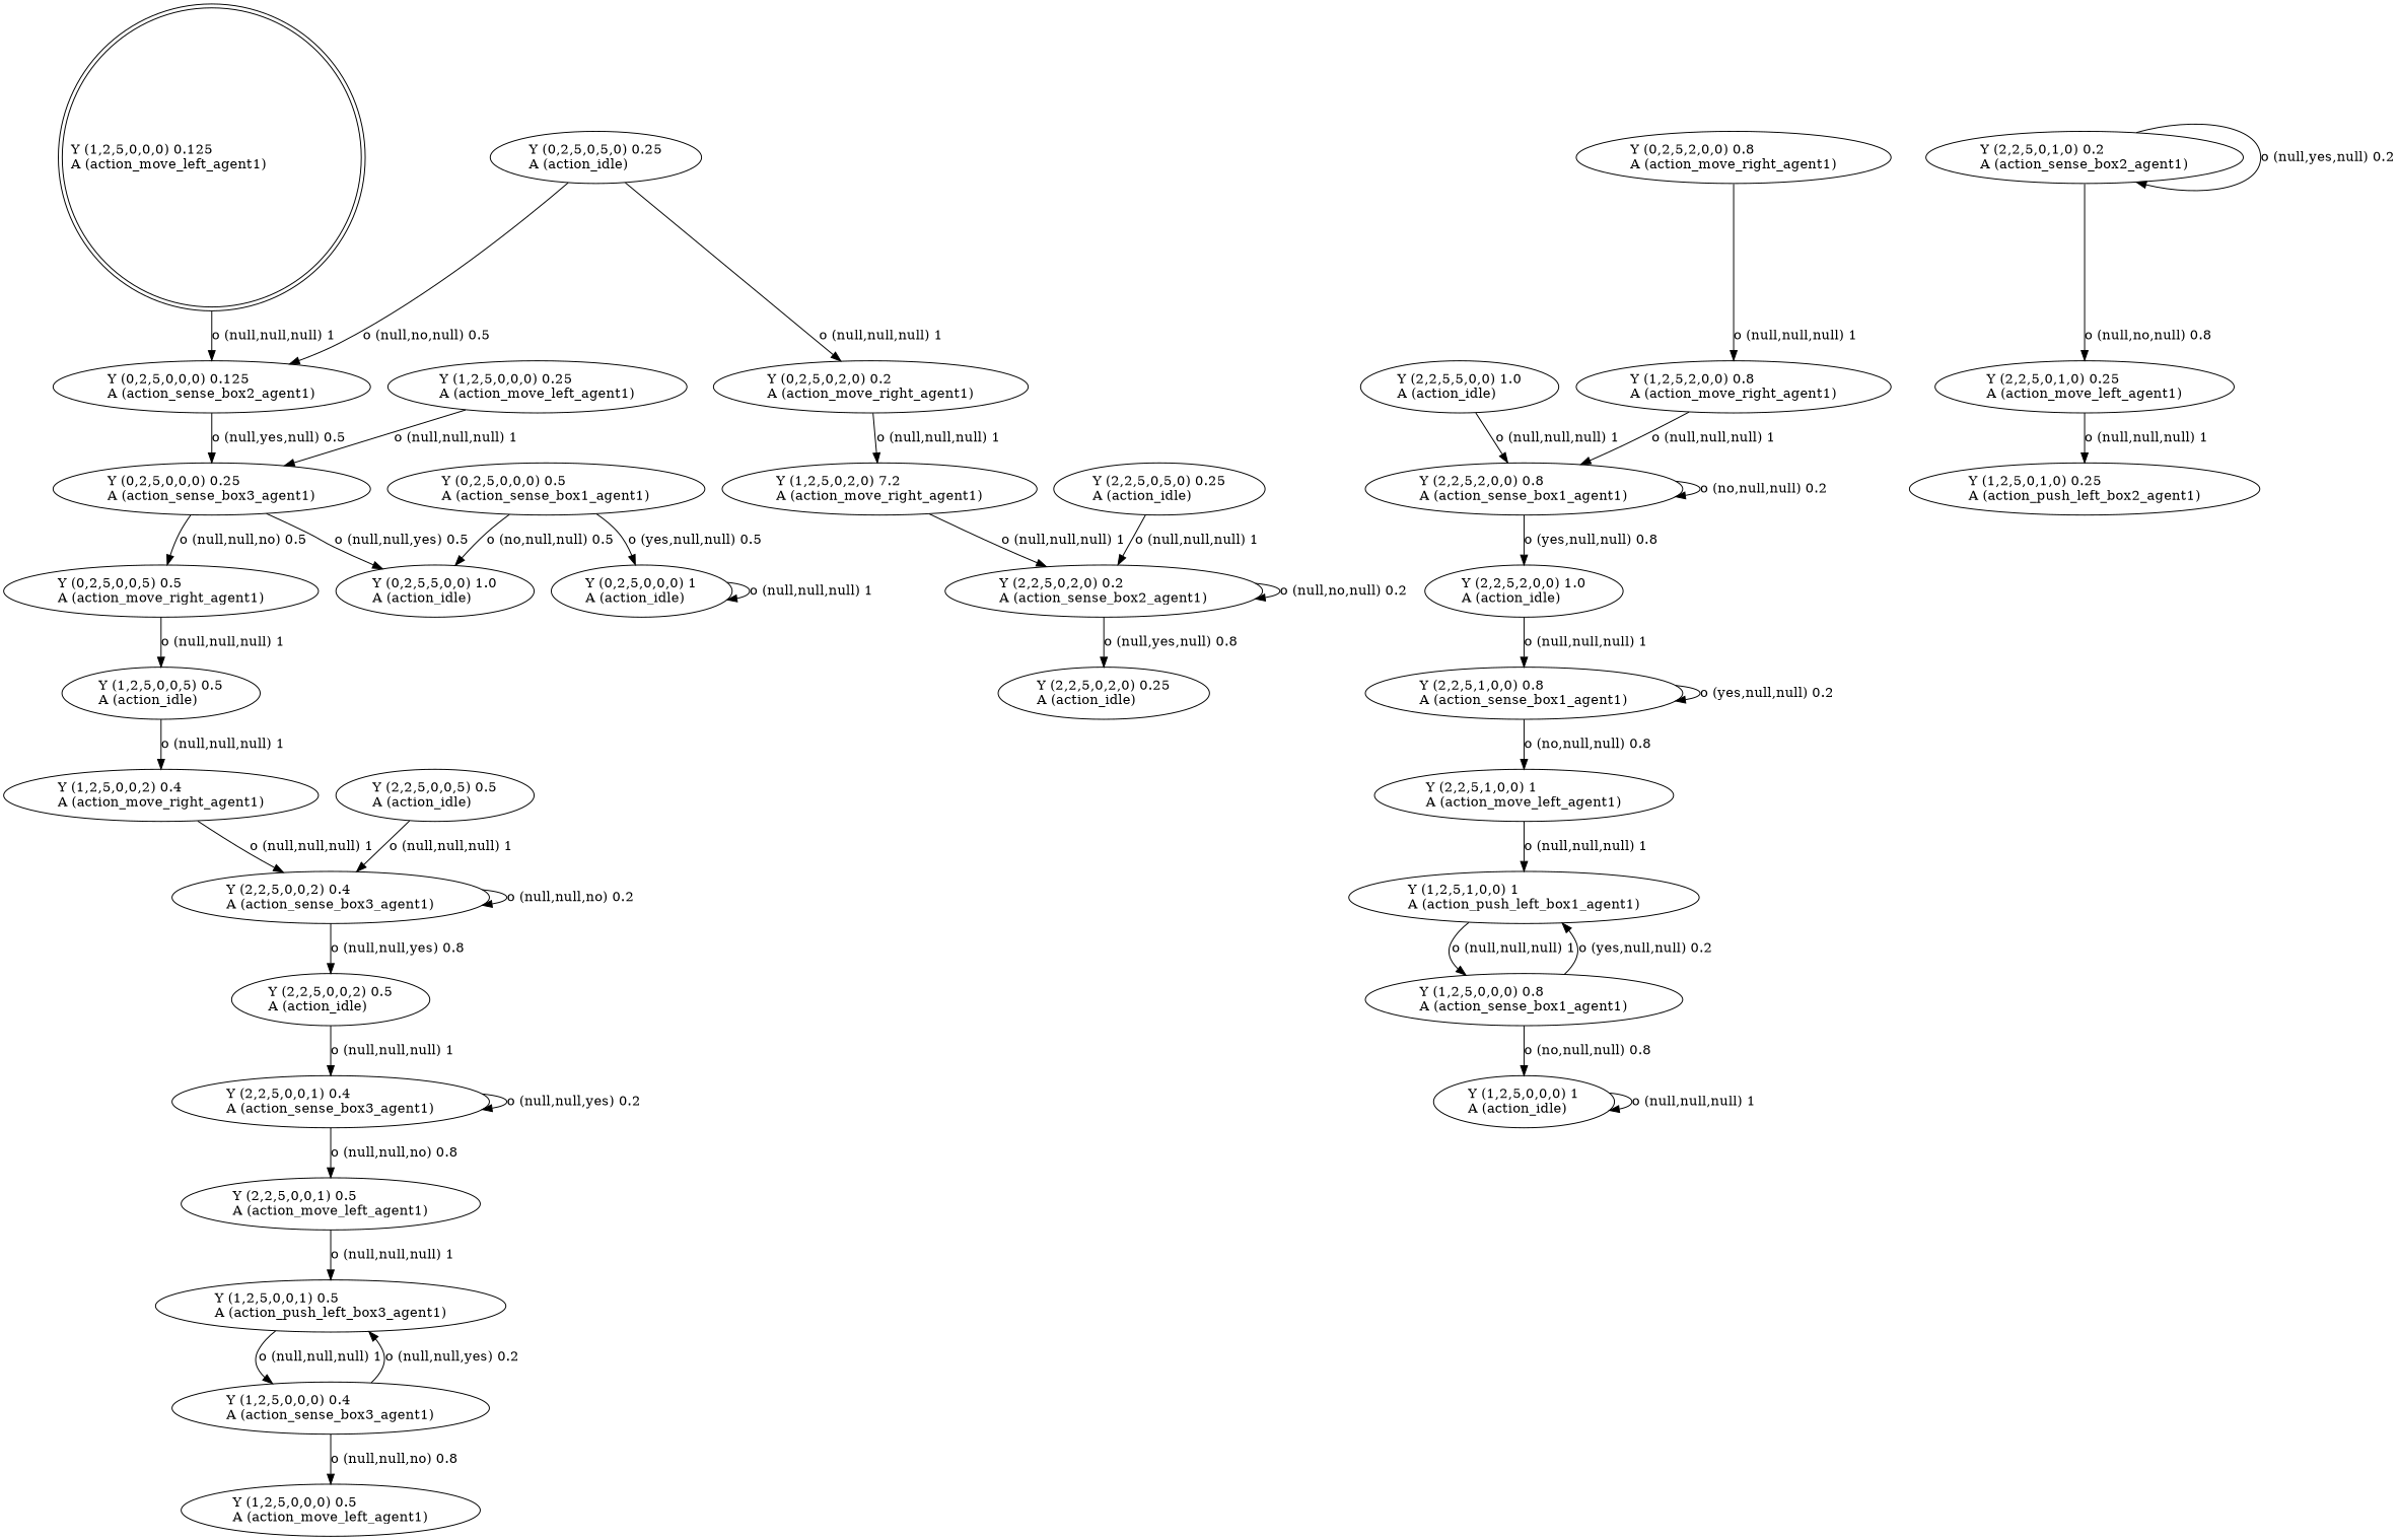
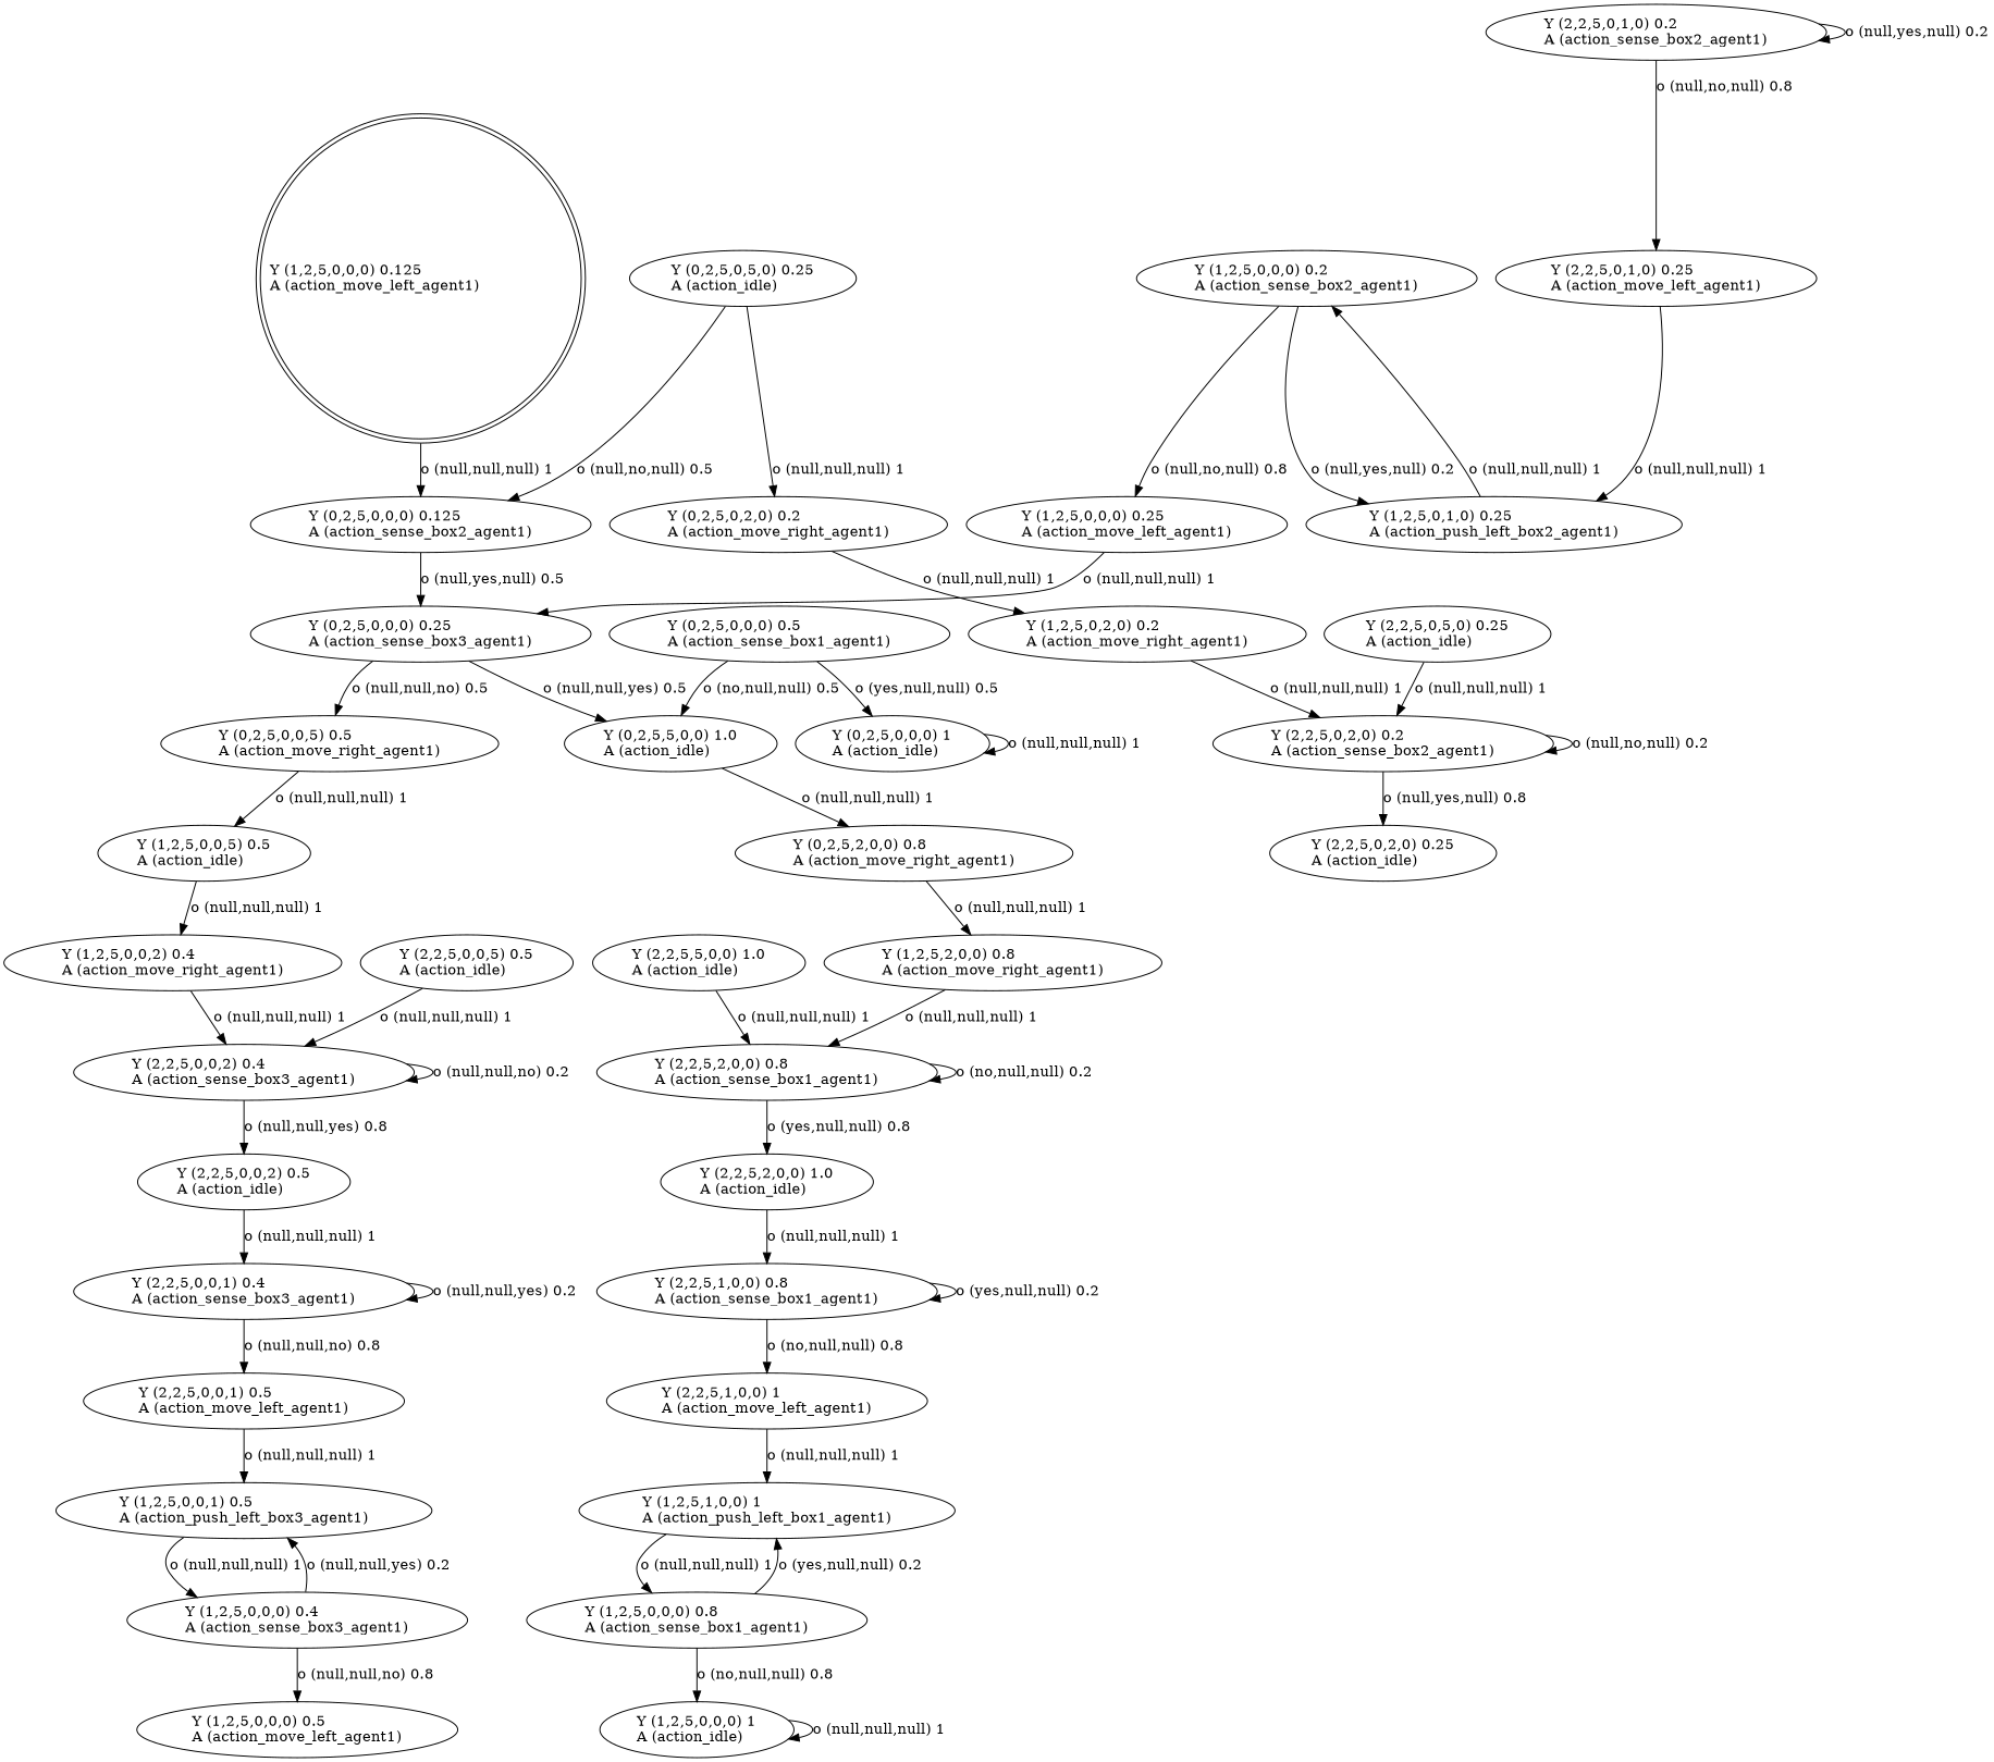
  digraph {
    n1 [label="Y (1,2,5,0,0,0) 0.125\lA (action_move_left_agent1)\l" labeljust=l shape=doublecircle]
    n2 [label="Y (0,2,5,0,0,0) 0.125\lA (action_sense_box2_agent1)\l"]
    n3 [label="Y (0,2,5,0,0,0) 0.25\lA (action_sense_box3_agent1)\l"]
    n4 [label="Y (2,2,5,0,0,2) 0.4\lA (action_sense_box3_agent1)\l"]
    n5 [label="Y (2,2,5,0,0,2) 0.5\lA (action_idle)\l"]
    n6 [label="Y (2,2,5,0,0,1) 0.4\lA (action_sense_box3_agent1)\l"]
    n7 [label="Y (2,2,5,0,0,1) 0.5\lA (action_move_left_agent1)\l"]
    n8 [label="Y (1,2,5,0,0,1) 0.5\lA (action_push_left_box3_agent1)\l"]
    n9 [label="Y (2,2,5,1,0,0) 1\lA (action_move_left_agent1)\l"]
    n10 [label="Y (1,2,5,1,0,0) 1\lA (action_push_left_box1_agent1)\l"]
    n11 [label="Y (1,2,5,0,0,0) 0.8\lA (action_sense_box1_agent1)\l"]
    n12 [label="Y (1,2,5,0,0,0) 1\lA (action_idle)\l"]
    n13 [label="Y (1,2,5,0,0,0) 0.4\lA (action_sense_box3_agent1)\l"]
    n14 [label="Y (1,2,5,0,0,0) 0.5\lA (action_move_left_agent1)\l"]
    n15 [label="Y (2,2,5,2,0,0) 0.8\lA (action_sense_box1_agent1)\l"]
    n16 [label="Y (2,2,5,2,0,0) 1.0\lA (action_idle)\l"]
    n17 [label="Y (2,2,5,1,0,0) 0.8\lA (action_sense_box1_agent1)\l"]
    n18 [label="Y (2,2,5,5,0,0) 1.0\lA (action_idle)\l"]
    n19 [label="Y (1,2,5,2,0,0) 0.8\lA (action_move_right_agent1)\l"]
    n20 [label="Y (0,2,5,2,0,0) 0.8\lA (action_move_right_agent1)\l"]
    n21 [label="Y (0,2,5,0,5,0) 0.25\lA (action_idle)\l"]
    n22 [label="Y (0,2,5,0,2,0) 0.2\lA (action_move_right_agent1)\l"]
-   n23 [label="Y (1,2,5,0,2,0) 7.2\lA (action_move_right_agent1)\l"]
+   n23 [label="Y (1,2,5,0,2,0) 0.2\lA (action_move_right_agent1)\l"]
    n24 [label="Y (0,2,5,0,0,5) 0.5\lA (action_move_right_agent1)\l"]
    n25 [label="Y (0,2,5,5,0,0) 1.0\lA (action_idle)\l"]
    n26 [label="Y (0,2,5,0,0,0) 0.5\lA (action_sense_box1_agent1)\l"]
    n27 [label="Y (0,2,5,0,0,0) 1\lA (action_idle)\l"]
    n28 [label="Y (1,2,5,0,0,5) 0.5\lA (action_idle)\l"]
    n29 [label="Y (1,2,5,0,0,2) 0.4\lA (action_move_right_agent1)\l"]
    n30 [label="Y (1,2,5,0,0,0) 0.25\lA (action_move_left_agent1)\l"]
    n31 [label="Y (2,2,5,0,0,5) 0.5\lA (action_idle)\l"]
    n32 [label="Y (1,2,5,0,1,0) 0.25\lA (action_push_left_box2_agent1)\l"]
+   n33 [label="Y (1,2,5,0,0,0) 0.2\lA (action_sense_box2_agent1)\l"]
    n34 [label="Y (2,2,5,0,2,0) 0.25\lA (action_idle)\l"]
    n35 [label="Y (2,2,5,0,1,0) 0.2\lA (action_sense_box2_agent1)\l"]
    n36 [label="Y (2,2,5,0,1,0) 0.25\lA (action_move_left_agent1)\l"]
    n37 [label="Y (2,2,5,0,5,0) 0.25\lA (action_idle)\l"]
    n38 [label="Y (2,2,5,0,2,0) 0.2\lA (action_sense_box2_agent1)\l"]
    n1 -> n2 [label="o (null,null,null) 1\l"]
    n2 -> n3 [label="o (null,yes,null) 0.5\l"]
    n3 -> n24 [label="o (null,null,no) 0.5\l"]
    n3 -> n25 [label="o (null,null,yes) 0.5\l"]
    n4 -> n4 [label="o (null,null,no) 0.2\l"]
    n4 -> n5 [label="o (null,null,yes) 0.8\l"]
    n5 -> n6 [label="o (null,null,null) 1\l"]
    n6 -> n6 [label="o (null,null,yes) 0.2\l"]
    n6 -> n7 [label="o (null,null,no) 0.8\l"]
    n7 -> n8 [label="o (null,null,null) 1\l"]
    n8 -> n13 [label="o (null,null,null) 1\l"]
    n9 -> n10 [label="o (null,null,null) 1\l"]
    n10 -> n11 [label="o (null,null,null) 1\l"]
    n11 -> n10 [label="o (yes,null,null) 0.2\l"]
    n11 -> n12 [label="o (no,null,null) 0.8\l"]
    n12 -> n12 [label="o (null,null,null) 1\l"]
    n13 -> n8 [label="o (null,null,yes) 0.2\l"]
    n13 -> n14 [label="o (null,null,no) 0.8\l"]
    n15 -> n15 [label="o (no,null,null) 0.2\l"]
    n15 -> n16 [label="o (yes,null,null) 0.8\l"]
    n16 -> n17 [label="o (null,null,null) 1\l"]
    n17 -> n9 [label="o (no,null,null) 0.8\l"]
    n17 -> n17 [label="o (yes,null,null) 0.2\l"]
    n18 -> n15 [label="o (null,null,null) 1\l"]
    n19 -> n15 [label="o (null,null,null) 1\l"]
    n20 -> n19 [label="o (null,null,null) 1\l"]
    n21 -> n2 [label="o (null,no,null) 0.5\l"]
    n21 -> n22 [label="o (null,null,null) 1\l"]
    n22 -> n23 [label="o (null,null,null) 1\l"]
    n23 -> n38 [label="o (null,null,null) 1\l"]
    n24 -> n28 [label="o (null,null,null) 1\l"]
+   n25 -> n20 [label="o (null,null,null) 1\l"]
    n26 -> n25 [label="o (no,null,null) 0.5\l"]
    n26 -> n27 [label="o (yes,null,null) 0.5\l"]
    n27 -> n27 [label="o (null,null,null) 1\l"]
    n28 -> n29 [label="o (null,null,null) 1\l"]
    n29 -> n4 [label="o (null,null,null) 1\l"]
    n30 -> n3 [label="o (null,null,null) 1\l"]
    n31 -> n4 [label="o (null,null,null) 1\l"]
+   n32 -> n33 [label="o (null,null,null) 1\l"]
+   n33 -> n30 [label="o (null,no,null) 0.8\l"]
+   n33 -> n32 [label="o (null,yes,null) 0.2\l"]
    n35 -> n35 [label="o (null,yes,null) 0.2\l"]
    n35 -> n36 [label="o (null,no,null) 0.8\l"]
    n36 -> n32 [label="o (null,null,null) 1\l"]
    n37 -> n38 [label="o (null,null,null) 1\l"]
    n38 -> n34 [label="o (null,yes,null) 0.8\l"]
    n38 -> n38 [label="o (null,no,null) 0.2\l"]
  }
